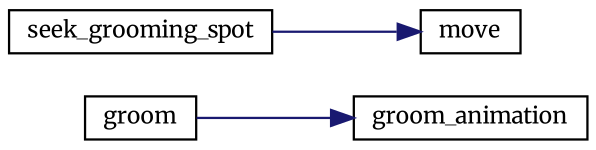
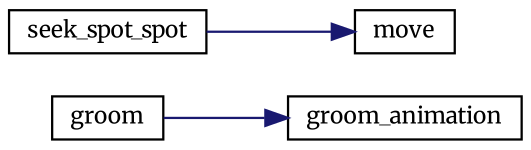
  digraph {
    fontname=Merriweather
    rankdir=LR
    node [color=black fillcolor=white fontname=Merriweather fontsize=10 shape=record style=filled]
    edge [color=midnightblue fontname=Merriweather fontsize=10 labelfontname=Helvetica labelfontsize=10 style=solid]
    n1 [height=0.2 label=groom width=0.4]
    n2 [height=0.2 label=groom_animation width=0.4]
-   n3 [height=0.2 label=seek_grooming_spot width=0.4]
+   n3 [height=0.2 label=seek_spot_spot width=0.4]
    n4 [height=0.2 label=move width=0.4]
    n1 -> n2
    n3 -> n4
  }
